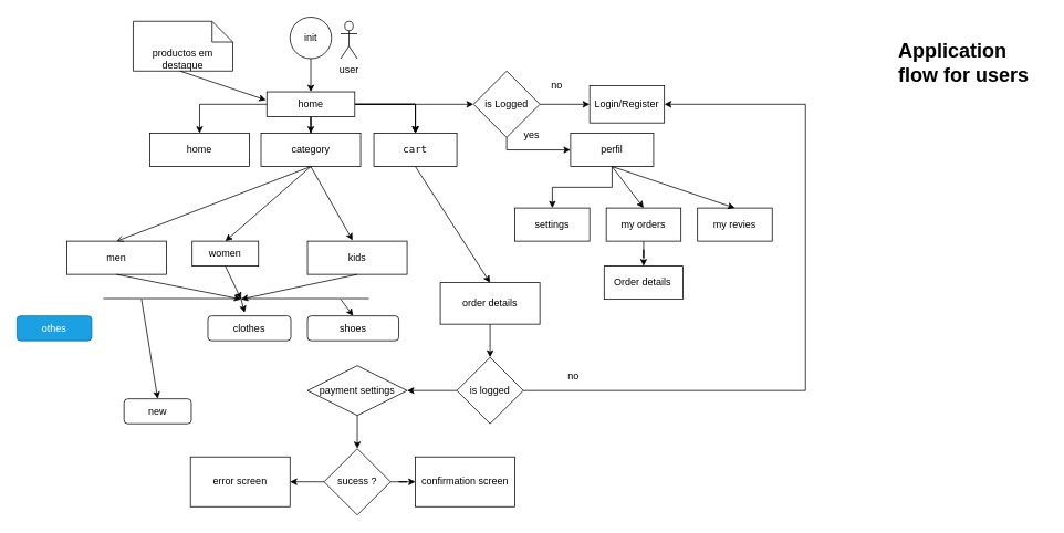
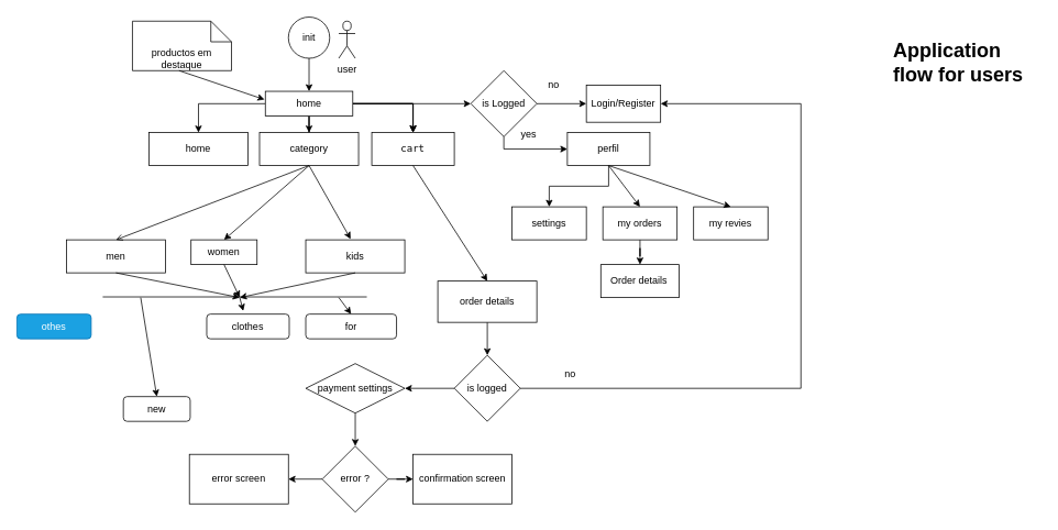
  <mxCell id="0" />
  <mxCell id="1" parent="0" />
  <mxCell id="2" value="" style="edgeStyle=orthogonalEdgeStyle;rounded=0;orthogonalLoop=1;jettySize=auto;html=1;" edge="1" parent="1" source="3" target="11"><mxGeometry relative="1" as="geometry" /></mxCell>
  <mxCell id="3" value="init" style="ellipse;whiteSpace=wrap;html=1;aspect=fixed;" vertex="1" parent="1"><mxGeometry x="349" y="20" width="50" height="50" as="geometry" /></mxCell>
  <mxCell id="4" value="user" style="shape=umlActor;verticalLabelPosition=bottom;verticalAlign=top;html=1;outlineConnect=0;" vertex="1" parent="1"><mxGeometry x="410" y="25" width="20" height="45" as="geometry" /></mxCell>
  <mxCell id="5" value="" style="edgeStyle=orthogonalEdgeStyle;rounded=0;orthogonalLoop=1;jettySize=auto;html=1;" edge="1" parent="1" source="11" target="14"><mxGeometry relative="1" as="geometry" /></mxCell>
  <mxCell id="6" value="" style="edgeStyle=orthogonalEdgeStyle;rounded=0;orthogonalLoop=1;jettySize=auto;html=1;" edge="1" parent="1" source="11" target="15"><mxGeometry relative="1" as="geometry" /></mxCell>
  <mxCell id="7" value="" style="edgeStyle=orthogonalEdgeStyle;rounded=0;orthogonalLoop=1;jettySize=auto;html=1;" edge="1" parent="1" source="11" target="16"><mxGeometry relative="1" as="geometry" /></mxCell>
  <mxCell id="8" value="" style="edgeStyle=orthogonalEdgeStyle;rounded=0;orthogonalLoop=1;jettySize=auto;html=1;" edge="1" parent="1" source="11" target="16"><mxGeometry relative="1" as="geometry" /></mxCell>
  <mxCell id="9" value="" style="edgeStyle=orthogonalEdgeStyle;rounded=0;orthogonalLoop=1;jettySize=auto;html=1;" edge="1" parent="1" source="11" target="16"><mxGeometry relative="1" as="geometry" /></mxCell>
  <mxCell id="10" value="" style="edgeStyle=orthogonalEdgeStyle;rounded=0;orthogonalLoop=1;jettySize=auto;html=1;" edge="1" parent="1" source="11" target="20"><mxGeometry relative="1" as="geometry" /></mxCell>
  <mxCell id="11" value="home" style="whiteSpace=wrap;html=1;" vertex="1" parent="1"><mxGeometry x="321" y="110" width="106" height="30" as="geometry" /></mxCell>
  <mxCell id="12" value="productos em destaque" style="shape=note2;boundedLbl=1;whiteSpace=wrap;html=1;size=25;verticalAlign=top;align=center;" vertex="1" parent="1"><mxGeometry x="160" y="25" width="120" height="60" as="geometry" /></mxCell>
  <mxCell id="13" value="" style="endArrow=classic;html=1;rounded=0;exitX=0.471;exitY=0.999;exitDx=0;exitDy=0;exitPerimeter=0;" edge="1" parent="1" source="12"><mxGeometry width="50" height="50" relative="1" as="geometry"><mxPoint x="270" y="170" as="sourcePoint" /><mxPoint x="320" y="120" as="targetPoint" /></mxGeometry></mxCell>
  <mxCell id="14" value="home" style="whiteSpace=wrap;html=1;" vertex="1" parent="1"><mxGeometry x="180" y="160" width="120" height="40" as="geometry" /></mxCell>
  <mxCell id="15" value="category" style="whiteSpace=wrap;html=1;" vertex="1" parent="1"><mxGeometry x="314" y="160" width="120" height="40" as="geometry" /></mxCell>
  <mxCell id="16" value="&lt;pre dir=&quot;ltr&quot; data-ved=&quot;2ahUKEwjZ2NPOn6KGAxVQWEEAHQjcCkAQ3ewLegQIBRAT&quot; aria-label=&quot;Texto traduzido&quot; style=&quot;text-align:left&quot; id=&quot;tw-target-text&quot; data-placeholder=&quot;Tradução&quot; class=&quot;tw-data-text tw-text-large tw-ta&quot;&gt;&lt;span lang=&quot;en&quot; class=&quot;Y2IQFc&quot;&gt;cart&lt;/span&gt;&lt;/pre&gt;" style="whiteSpace=wrap;html=1;" vertex="1" parent="1"><mxGeometry x="450" y="160" width="100" height="40" as="geometry" /></mxCell>
  <mxCell id="17" value="" style="edgeStyle=orthogonalEdgeStyle;rounded=0;orthogonalLoop=1;jettySize=auto;html=1;" edge="1" parent="1" source="18" target="25"><mxGeometry relative="1" as="geometry" /></mxCell>
  <mxCell id="18" value="perfil" style="whiteSpace=wrap;html=1;" vertex="1" parent="1"><mxGeometry x="687" y="160" width="100" height="40" as="geometry" /></mxCell>
  <mxCell id="19" value="" style="edgeStyle=orthogonalEdgeStyle;rounded=0;orthogonalLoop=1;jettySize=auto;html=1;" edge="1" parent="1" source="20" target="22"><mxGeometry relative="1" as="geometry" /></mxCell>
  <mxCell id="20" value="is&amp;nbsp;&lt;span style=&quot;text-align: left; background-color: initial;&quot;&gt;Logged&lt;/span&gt;" style="rhombus;whiteSpace=wrap;html=1;" vertex="1" parent="1"><mxGeometry x="570" y="85" width="80" height="80" as="geometry" /></mxCell>
  <mxCell id="21" value="" style="endArrow=classic;html=1;rounded=0;exitX=0.5;exitY=1;exitDx=0;exitDy=0;" edge="1" parent="1" source="20"><mxGeometry width="50" height="50" relative="1" as="geometry"><mxPoint x="637" y="230" as="sourcePoint" /><mxPoint x="687" y="180" as="targetPoint" /><Array as="points"><mxPoint x="610" y="180" /></Array></mxGeometry></mxCell>
  <mxCell id="22" value="Login/Register" style="whiteSpace=wrap;html=1;" vertex="1" parent="1"><mxGeometry x="710" y="102.5" width="90" height="45" as="geometry" /></mxCell>
  <mxCell id="23" value="yes" style="text;html=1;align=center;verticalAlign=middle;resizable=0;points=[];autosize=1;strokeColor=none;fillColor=none;" vertex="1" parent="1"><mxGeometry x="620" y="148" width="40" height="30" as="geometry" /></mxCell>
  <mxCell id="24" value="no" style="text;html=1;align=center;verticalAlign=middle;resizable=0;points=[];autosize=1;strokeColor=none;fillColor=none;" vertex="1" parent="1"><mxGeometry x="650" y="88" width="40" height="30" as="geometry" /></mxCell>
  <mxCell id="25" value="settings" style="whiteSpace=wrap;html=1;" vertex="1" parent="1"><mxGeometry x="620" y="250" width="90" height="40" as="geometry" /></mxCell>
  <mxCell id="26" value="" style="edgeStyle=orthogonalEdgeStyle;rounded=0;orthogonalLoop=1;jettySize=auto;html=1;" edge="1" parent="1" source="27" target="31"><mxGeometry relative="1" as="geometry" /></mxCell>
  <mxCell id="27" value="my orders" style="whiteSpace=wrap;html=1;" vertex="1" parent="1"><mxGeometry x="730" y="250" width="90" height="40" as="geometry" /></mxCell>
  <mxCell id="28" value="my revies" style="whiteSpace=wrap;html=1;" vertex="1" parent="1"><mxGeometry x="840" y="250" width="90" height="40" as="geometry" /></mxCell>
  <mxCell id="29" value="" style="endArrow=classic;html=1;rounded=0;exitX=0.5;exitY=1;exitDx=0;exitDy=0;entryX=0.5;entryY=0;entryDx=0;entryDy=0;" edge="1" parent="1" source="18" target="27"><mxGeometry width="50" height="50" relative="1" as="geometry"><mxPoint x="810" y="210" as="sourcePoint" /><mxPoint x="860" y="160" as="targetPoint" /></mxGeometry></mxCell>
  <mxCell id="30" value="" style="endArrow=classic;html=1;rounded=0;exitX=0.5;exitY=1;exitDx=0;exitDy=0;entryX=0.5;entryY=0;entryDx=0;entryDy=0;" edge="1" parent="1" source="18" target="28"><mxGeometry width="50" height="50" relative="1" as="geometry"><mxPoint x="810" y="210" as="sourcePoint" /><mxPoint x="860" y="160" as="targetPoint" /></mxGeometry></mxCell>
  <mxCell id="31" value="Order details&amp;nbsp;" style="whiteSpace=wrap;html=1;" vertex="1" parent="1"><mxGeometry x="727.5" y="320" width="95" height="40" as="geometry" /></mxCell>
  <mxCell id="32" value="men" style="whiteSpace=wrap;html=1;" vertex="1" parent="1"><mxGeometry x="80" y="290" width="120" height="40" as="geometry" /></mxCell>
  <mxCell id="33" value="kids" style="whiteSpace=wrap;html=1;" vertex="1" parent="1"><mxGeometry x="370" y="290" width="120" height="40" as="geometry" /></mxCell>
  <mxCell id="34" value="women" style="whiteSpace=wrap;html=1;" vertex="1" parent="1"><mxGeometry x="231" y="290" width="80" height="30" as="geometry" /></mxCell>
  <mxCell id="35" value="" style="endArrow=open;html=1;rounded=0;exitX=0.5;exitY=1;exitDx=0;exitDy=0;entryX=0.5;entryY=0;entryDx=0;entryDy=0;" edge="1" parent="1" source="15" target="32"><mxGeometry width="50" height="50" relative="1" as="geometry"><mxPoint x="320" y="310" as="sourcePoint" /><mxPoint x="370" y="260" as="targetPoint" /></mxGeometry></mxCell>
  <mxCell id="36" value="" style="endArrow=classic;html=1;rounded=0;exitX=0.5;exitY=1;exitDx=0;exitDy=0;entryX=0.5;entryY=0;entryDx=0;entryDy=0;" edge="1" parent="1" source="15" target="34"><mxGeometry width="50" height="50" relative="1" as="geometry"><mxPoint x="384" y="210" as="sourcePoint" /><mxPoint x="240" y="300" as="targetPoint" /></mxGeometry></mxCell>
  <mxCell id="37" value="" style="endArrow=classic;html=1;rounded=0;exitX=0.5;exitY=1;exitDx=0;exitDy=0;entryX=0.453;entryY=-0.025;entryDx=0;entryDy=0;entryPerimeter=0;" edge="1" parent="1" source="15" target="33"><mxGeometry width="50" height="50" relative="1" as="geometry"><mxPoint x="384" y="210" as="sourcePoint" /><mxPoint x="391" y="300" as="targetPoint" /></mxGeometry></mxCell>
  <mxCell id="38" value="new" style="rounded=1;whiteSpace=wrap;html=1;" vertex="1" parent="1"><mxGeometry x="149" y="480" width="81" height="30" as="geometry" /></mxCell>
  <mxCell id="39" value="clothes" style="rounded=1;whiteSpace=wrap;html=1;" vertex="1" parent="1"><mxGeometry x="250" y="380" width="100" height="30" as="geometry" /></mxCell>
  <mxCell id="40" value="othes" style="rounded=1;whiteSpace=wrap;html=1;fillColor=#1ba1e2;fontColor=#ffffff;strokeColor=#006EAF;" vertex="1" parent="1"><mxGeometry x="20" y="380" width="90" height="30" as="geometry" /></mxCell>
- <mxCell id="41" value="shoes" style="rounded=1;whiteSpace=wrap;html=1;" vertex="1" parent="1"><mxGeometry x="370" y="380" width="110" height="30" as="geometry" /></mxCell>
+ <mxCell id="41" value="for" style="rounded=1;whiteSpace=wrap;html=1;" vertex="1" parent="1"><mxGeometry x="370" y="380" width="110" height="30" as="geometry" /></mxCell>
  <mxCell id="42" value="" style="endArrow=none;html=1;rounded=0;" edge="1" parent="1"><mxGeometry width="50" height="50" relative="1" as="geometry"><mxPoint x="124" y="359.17" as="sourcePoint" /><mxPoint x="444" y="359.17" as="targetPoint" /></mxGeometry></mxCell>
  <mxCell id="43" value="" style="endArrow=classic;html=1;rounded=0;exitX=0.5;exitY=1;exitDx=0;exitDy=0;" edge="1" parent="1" source="32"><mxGeometry width="50" height="50" relative="1" as="geometry"><mxPoint x="230" y="410" as="sourcePoint" /><mxPoint x="290" y="360" as="targetPoint" /></mxGeometry></mxCell>
  <mxCell id="44" value="" style="endArrow=classic;html=1;rounded=0;exitX=0.5;exitY=1;exitDx=0;exitDy=0;" edge="1" parent="1" source="34"><mxGeometry width="50" height="50" relative="1" as="geometry"><mxPoint x="230" y="410" as="sourcePoint" /><mxPoint x="290" y="360" as="targetPoint" /></mxGeometry></mxCell>
  <mxCell id="45" value="" style="endArrow=classic;html=1;rounded=0;exitX=0.5;exitY=1;exitDx=0;exitDy=0;" edge="1" parent="1" source="33"><mxGeometry width="50" height="50" relative="1" as="geometry"><mxPoint x="230" y="410" as="sourcePoint" /><mxPoint x="290" y="360" as="targetPoint" /></mxGeometry></mxCell>
  <mxCell id="46" value="" style="endArrow=classic;html=1;rounded=0;entryX=0.5;entryY=0;entryDx=0;entryDy=0;" edge="1" parent="1" target="38"><mxGeometry width="50" height="50" relative="1" as="geometry"><mxPoint x="170" y="360" as="sourcePoint" /><mxPoint x="280" y="360" as="targetPoint" /></mxGeometry></mxCell>
  <mxCell id="47" value="" style="endArrow=classic;html=1;rounded=0;entryX=0.443;entryY=-0.125;entryDx=0;entryDy=0;entryPerimeter=0;" edge="1" parent="1" target="39"><mxGeometry width="50" height="50" relative="1" as="geometry"><mxPoint x="290" y="360" as="sourcePoint" /><mxPoint x="280" y="360" as="targetPoint" /></mxGeometry></mxCell>
  <mxCell id="48" value="" style="endArrow=classic;html=1;rounded=0;entryX=0.5;entryY=0;entryDx=0;entryDy=0;" edge="1" parent="1" target="41"><mxGeometry width="50" height="50" relative="1" as="geometry"><mxPoint x="410" y="360" as="sourcePoint" /><mxPoint x="280" y="360" as="targetPoint" /></mxGeometry></mxCell>
  <mxCell id="49" value="" style="edgeStyle=orthogonalEdgeStyle;rounded=0;orthogonalLoop=1;jettySize=auto;html=1;" edge="1" parent="1" source="50" target="54"><mxGeometry relative="1" as="geometry" /></mxCell>
  <mxCell id="50" value="order details" style="rounded=0;whiteSpace=wrap;html=1;" vertex="1" parent="1"><mxGeometry x="530" y="340" width="120" height="50" as="geometry" /></mxCell>
  <mxCell id="51" value="" style="endArrow=classic;html=1;rounded=0;entryX=0.5;entryY=0;entryDx=0;entryDy=0;exitX=0.5;exitY=1;exitDx=0;exitDy=0;" edge="1" parent="1" source="16" target="50"><mxGeometry width="50" height="50" relative="1" as="geometry"><mxPoint x="440" y="490" as="sourcePoint" /><mxPoint x="490" y="440" as="targetPoint" /><Array as="points" /></mxGeometry></mxCell>
  <mxCell id="52" value="" style="edgeStyle=orthogonalEdgeStyle;rounded=0;orthogonalLoop=1;jettySize=auto;html=1;entryX=1;entryY=0.5;entryDx=0;entryDy=0;" edge="1" parent="1" source="54" target="22"><mxGeometry relative="1" as="geometry"><mxPoint x="690" y="470" as="targetPoint" /><Array as="points"><mxPoint x="970" y="470" /><mxPoint x="970" y="125" /></Array></mxGeometry></mxCell>
  <mxCell id="53" value="" style="edgeStyle=orthogonalEdgeStyle;rounded=0;orthogonalLoop=1;jettySize=auto;html=1;" edge="1" parent="1" source="54" target="57"><mxGeometry relative="1" as="geometry" /></mxCell>
  <mxCell id="54" value="is logged" style="rhombus;whiteSpace=wrap;html=1;rounded=0;" vertex="1" parent="1"><mxGeometry x="550" y="430" width="80" height="80" as="geometry" /></mxCell>
  <mxCell id="55" value="no" style="text;html=1;align=center;verticalAlign=middle;resizable=0;points=[];autosize=1;strokeColor=none;fillColor=none;" vertex="1" parent="1"><mxGeometry x="670" y="438" width="40" height="30" as="geometry" /></mxCell>
  <mxCell id="56" value="" style="edgeStyle=orthogonalEdgeStyle;rounded=0;orthogonalLoop=1;jettySize=auto;html=1;" edge="1" parent="1" source="57" target="60"><mxGeometry relative="1" as="geometry" /></mxCell>
  <mxCell id="57" value="payment settings" style="rhombus;whiteSpace=wrap;html=1;" vertex="1" parent="1"><mxGeometry x="370" y="440" width="120" height="60" as="geometry" /></mxCell>
  <mxCell id="58" value="" style="edgeStyle=orthogonalEdgeStyle;rounded=0;orthogonalLoop=1;jettySize=auto;html=1;" edge="1" parent="1" source="60" target="61"><mxGeometry relative="1" as="geometry" /></mxCell>
  <mxCell id="59" value="" style="edgeStyle=orthogonalEdgeStyle;rounded=0;orthogonalLoop=1;jettySize=auto;html=1;" edge="1" parent="1" source="60" target="62"><mxGeometry relative="1" as="geometry" /></mxCell>
- <mxCell id="60" value="sucess ?" style="rhombus;whiteSpace=wrap;html=1;rounded=0;" vertex="1" parent="1"><mxGeometry x="390" y="540" width="80" height="80" as="geometry" /></mxCell>
+ <mxCell id="60" value="error ?" style="rhombus;whiteSpace=wrap;html=1;rounded=0;" vertex="1" parent="1"><mxGeometry x="390" y="540" width="80" height="80" as="geometry" /></mxCell>
  <mxCell id="61" value="error screen" style="whiteSpace=wrap;html=1;rounded=0;" vertex="1" parent="1"><mxGeometry x="229" y="550" width="120" height="60" as="geometry" /></mxCell>
  <mxCell id="62" value="confirmation screen" style="whiteSpace=wrap;html=1;rounded=0;" vertex="1" parent="1"><mxGeometry x="500" y="550" width="120" height="60" as="geometry" /></mxCell>
  <mxCell id="63" value="&lt;h1 style=&quot;margin-top: 0px;&quot;&gt;Application flow for users&lt;/h1&gt;" style="text;html=1;whiteSpace=wrap;overflow=hidden;rounded=0;" vertex="1" parent="1"><mxGeometry x="1080" y="40" width="180" height="120" as="geometry" /></mxCell>
